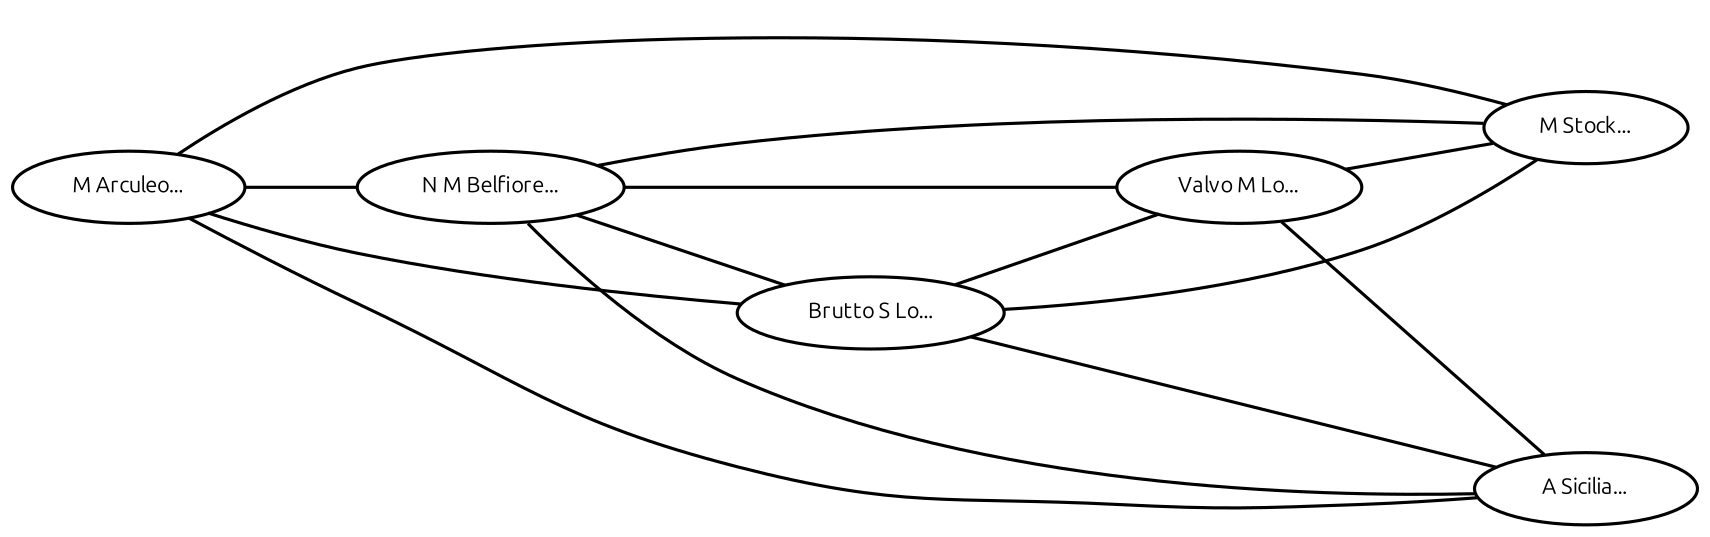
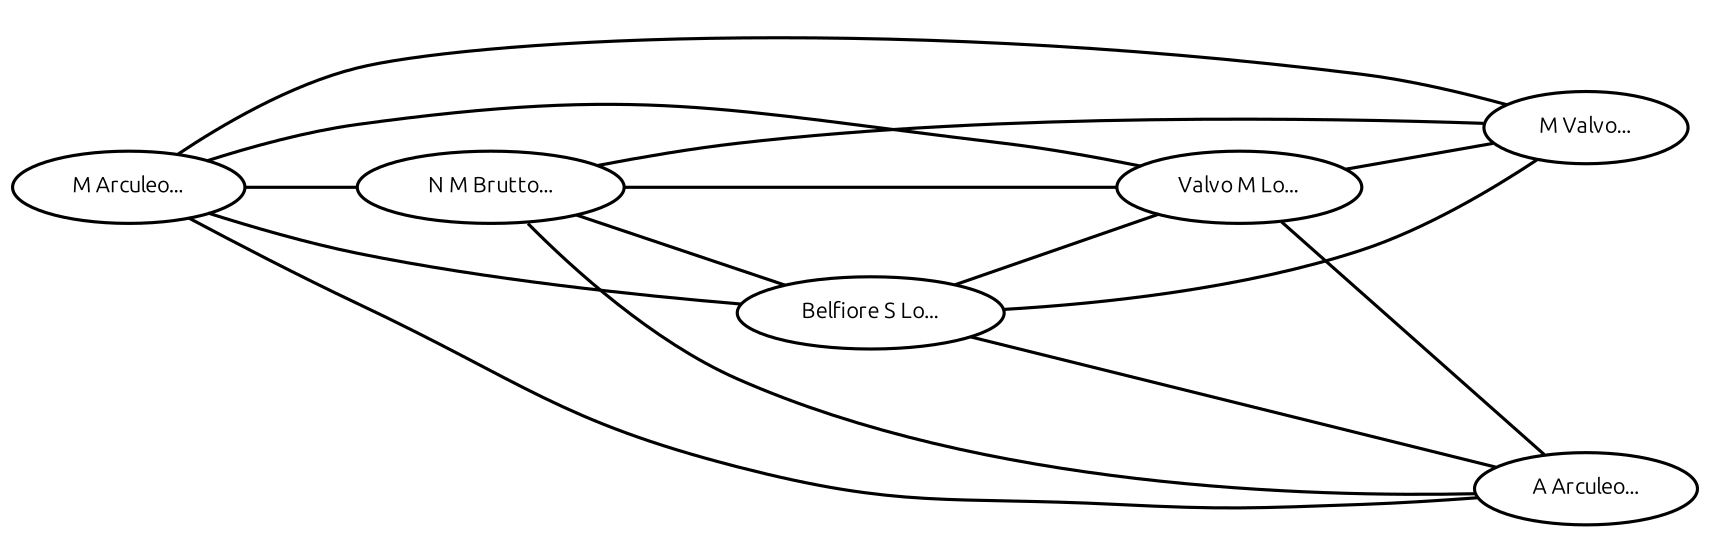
  graph {
    fontname=Ubuntu
    rankdir=LR
    node [fontname=Ubuntu fontsize=7]
    edge [fontname=Ubuntu fontsize=7]
    n1 [height=0.27433100247 label="M Arculeo..." width=0.27433100247]
-   n2 [height=0.27433100247 label="N M Belfiore..." width=0.27433100247]
-   n3 [height=0.27433100247 label="Brutto S Lo..." width=0.27433100247]
+   n2 [height=0.27433100247 label="N M Brutto..." width=0.27433100247]
+   n3 [height=0.27433100247 label="Belfiore S Lo..." width=0.27433100247]
    n4 [height=0.27433100247 label="Valvo M Lo..." width=0.27433100247]
-   n5 [height=0.27433100247 label="A Sicilia..." width=0.27433100247]
-   n6 [height=0.27433100247 label="M Stock..." width=0.27433100247]
+   n5 [height=0.27433100247 label="A Arculeo..." width=0.27433100247]
+   n6 [height=0.27433100247 label="M Valvo..." width=0.27433100247]
    n1 -- n2
    n1 -- n3
+   n1 -- n4
    n1 -- n5
    n1 -- n6
    n2 -- n3
    n2 -- n4
    n2 -- n5
    n2 -- n6
    n3 -- n4
    n3 -- n5
    n3 -- n6
    n4 -- n5
    n4 -- n6
  }
